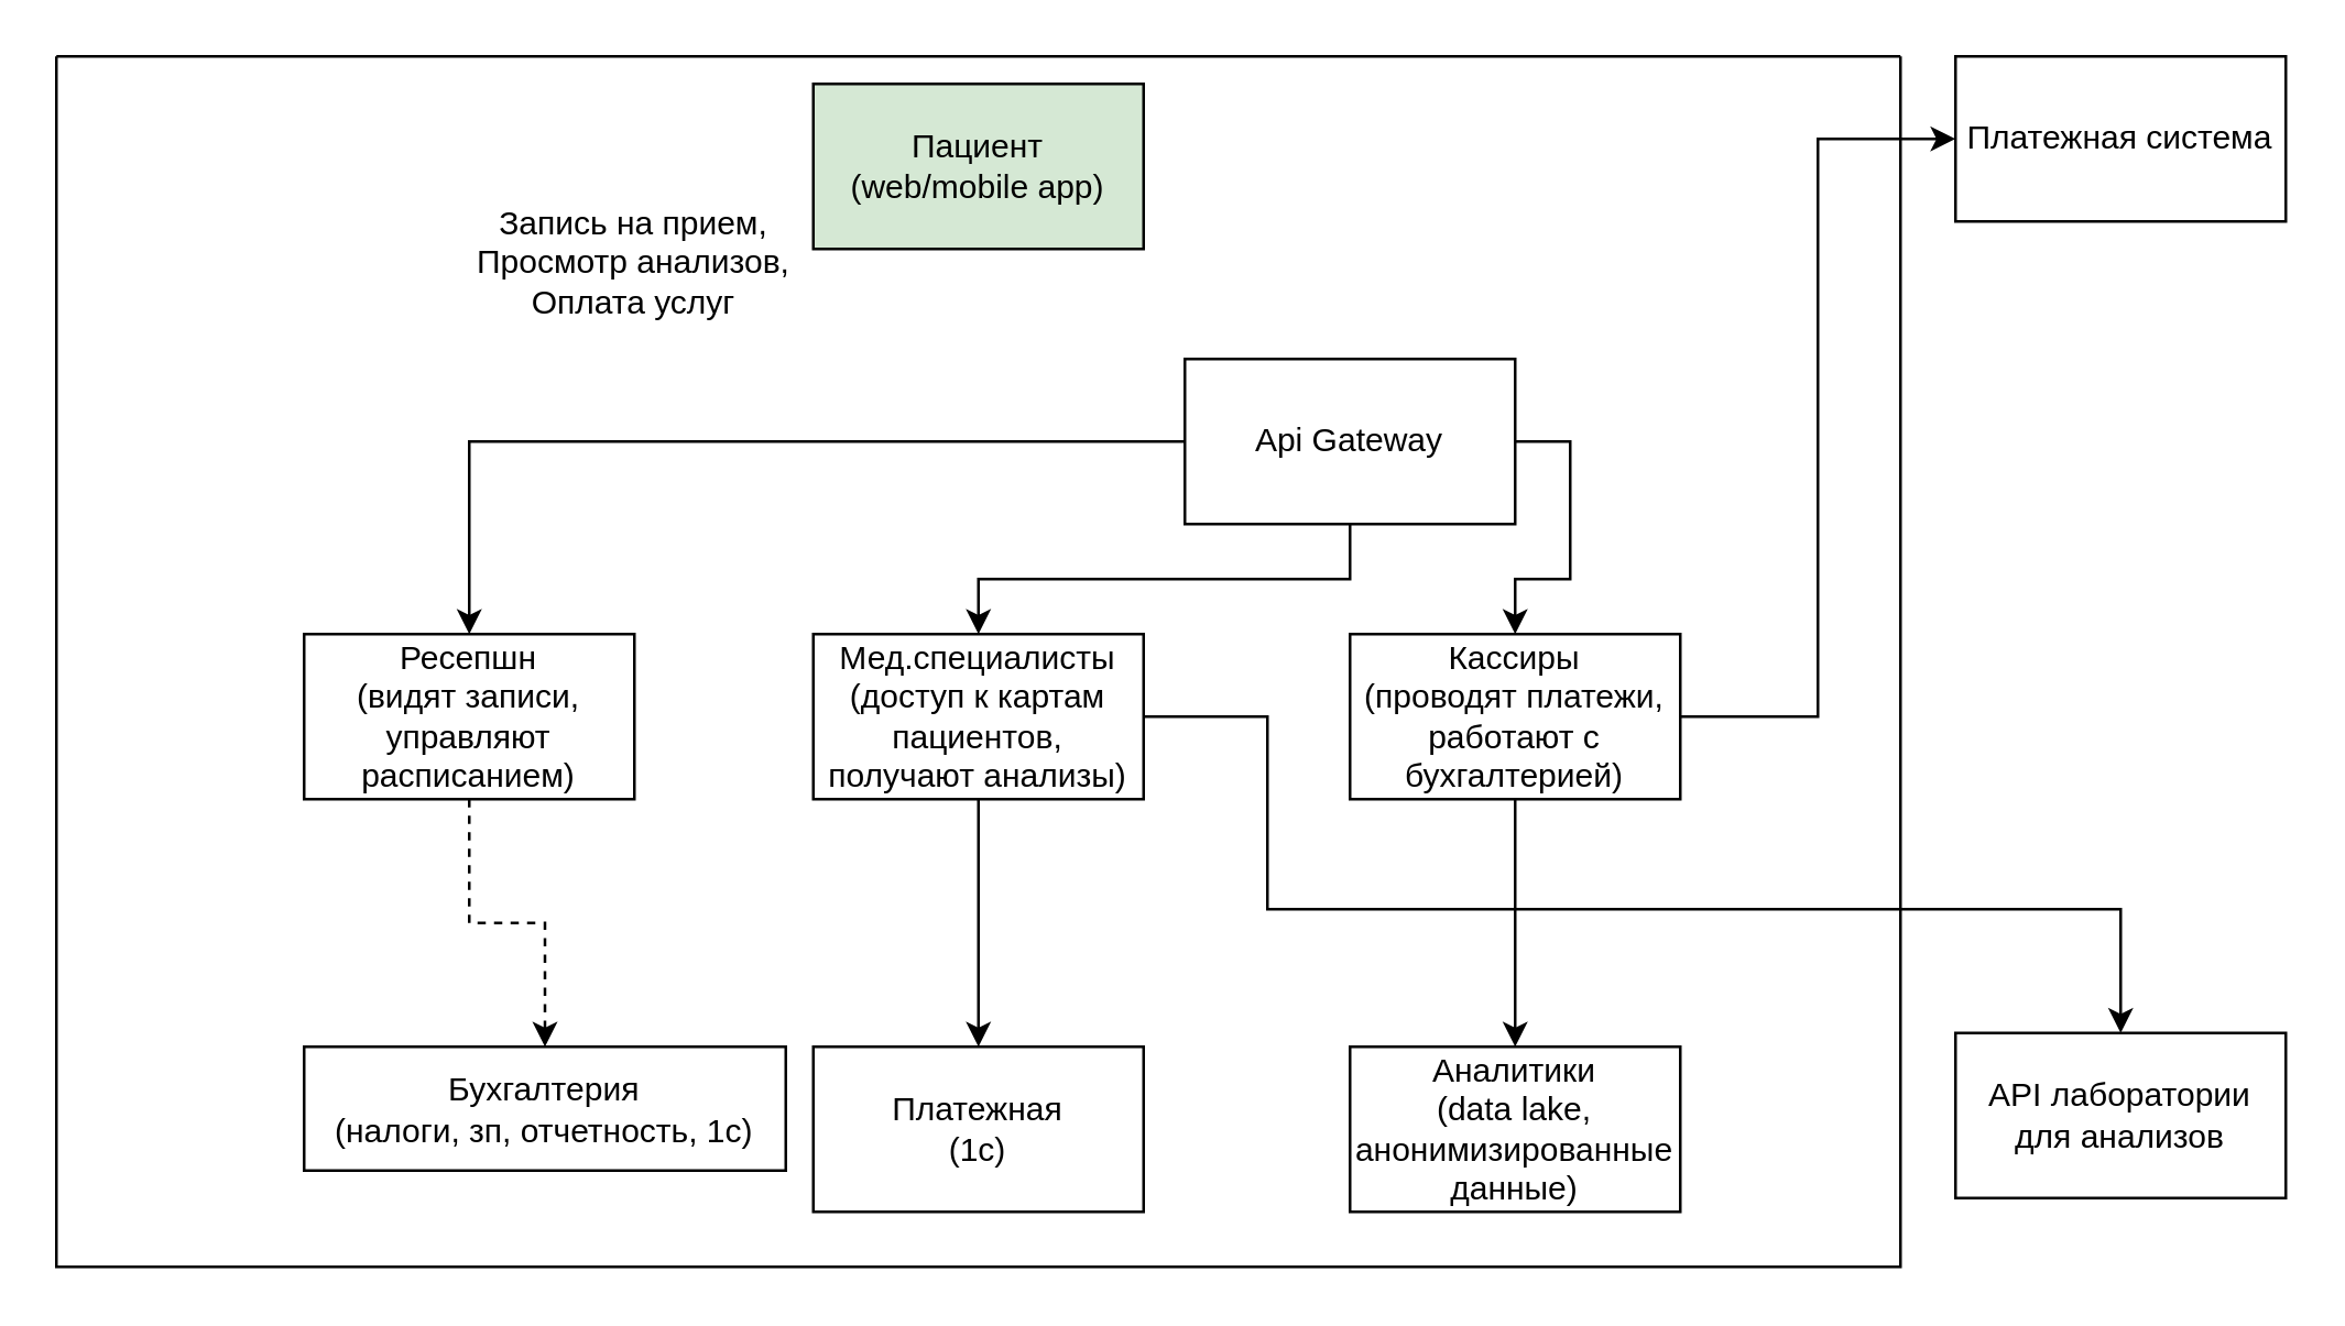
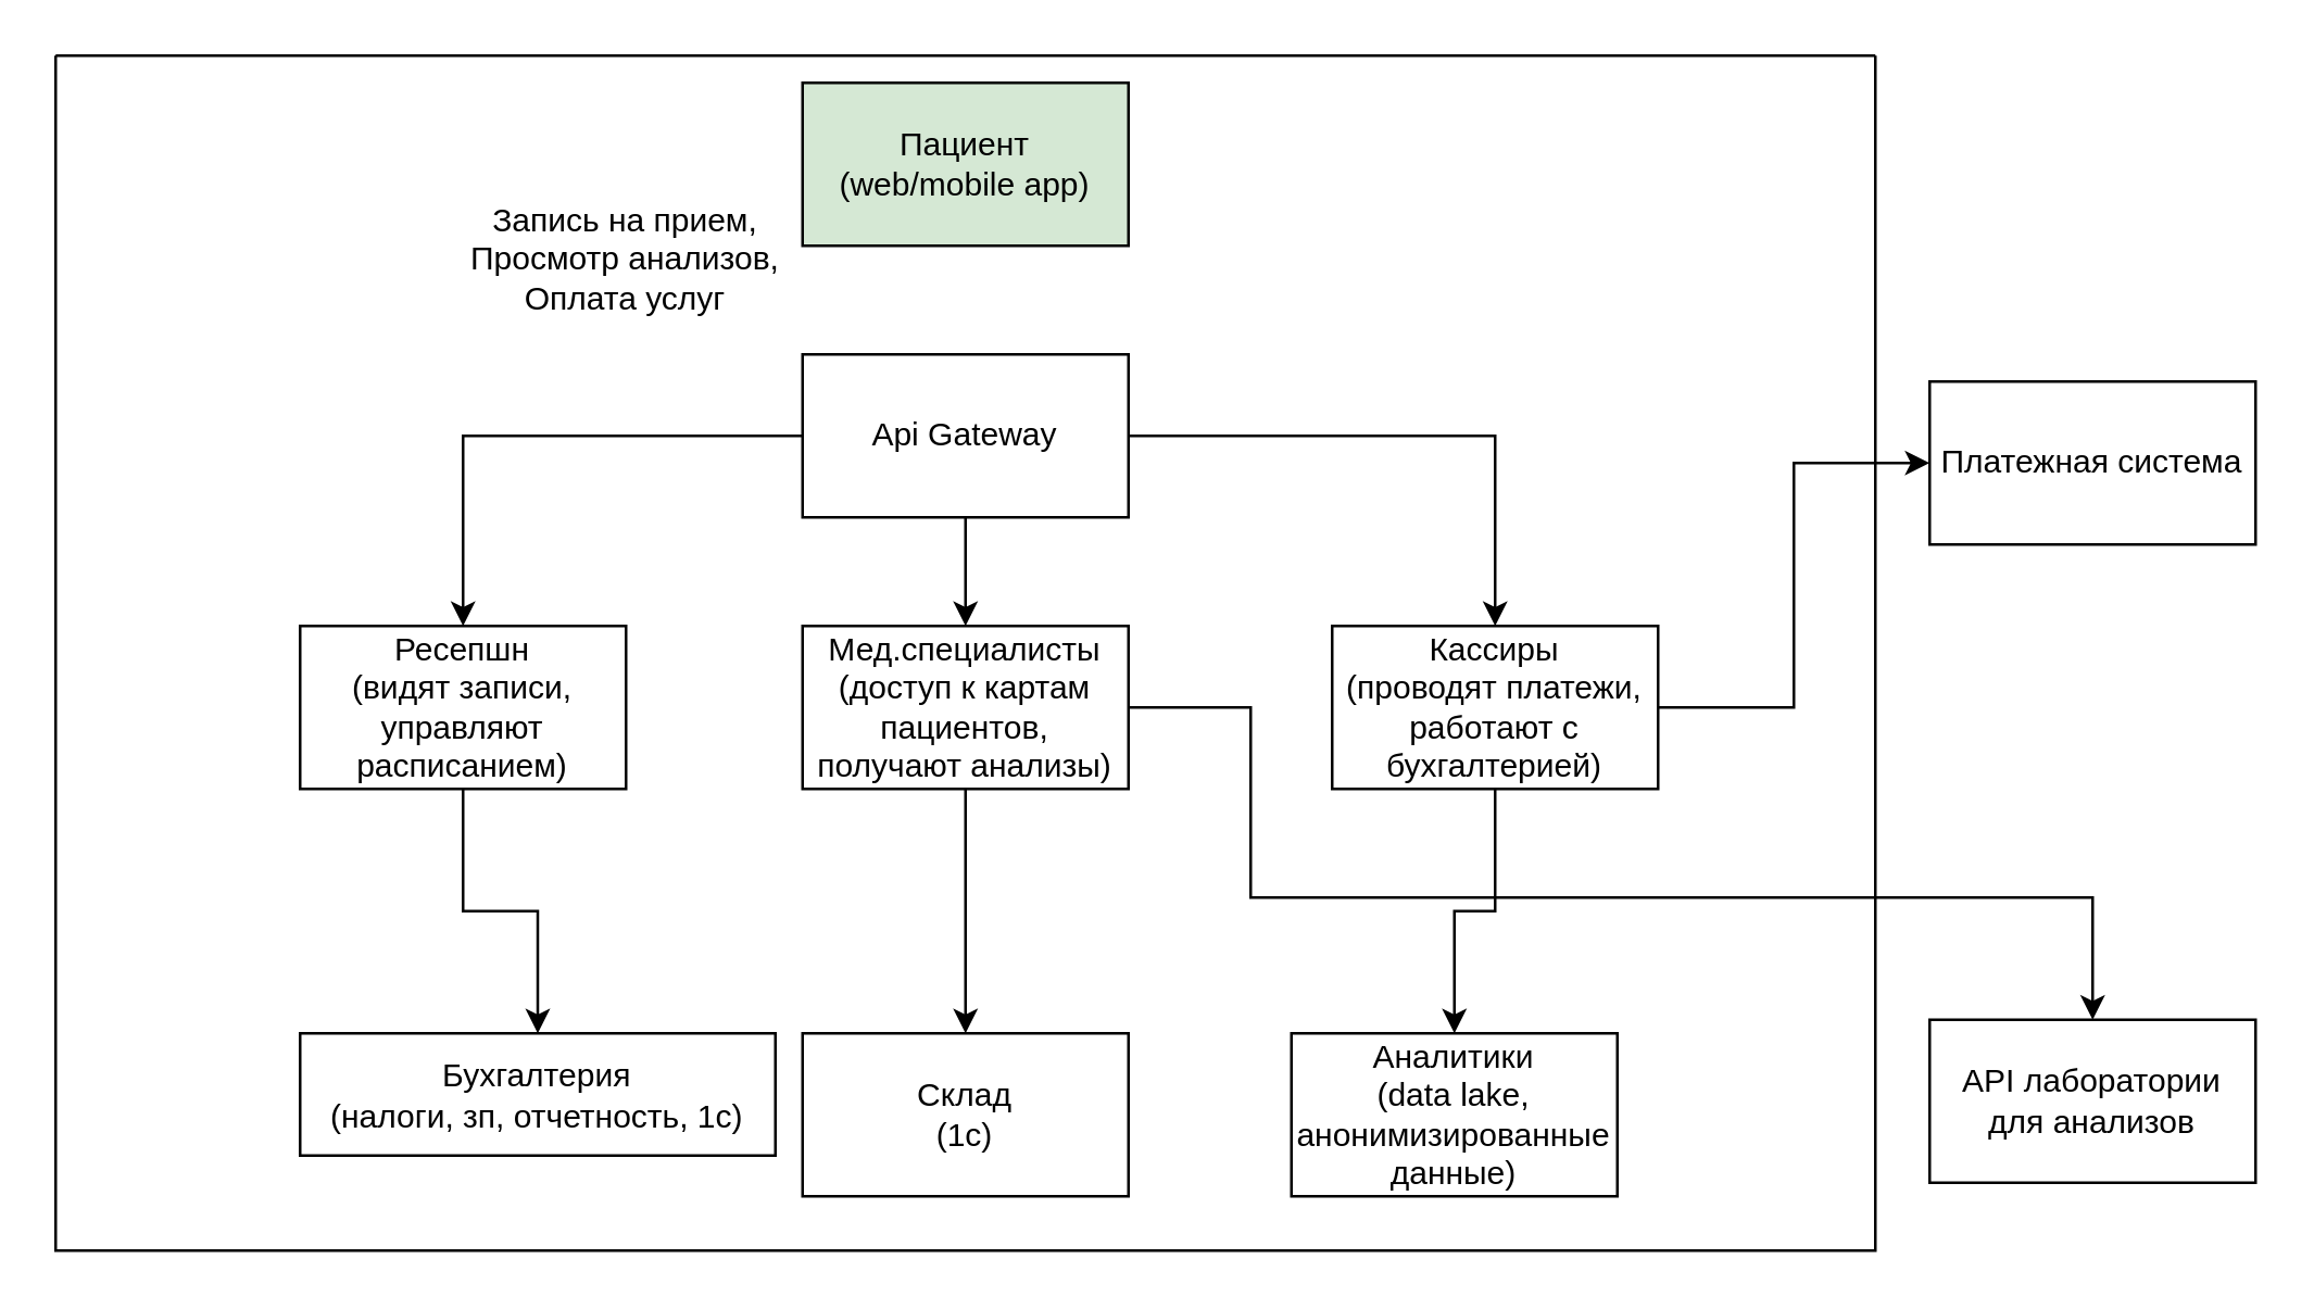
  <mxCell id="0" />
  <mxCell id="1" parent="0" />
  <mxCell id="2" value="" style="swimlane;startSize=0;" vertex="1" parent="1"><mxGeometry x="20" y="20" width="670" height="440" as="geometry" /></mxCell>
  <mxCell id="3" value="Пациент&lt;div&gt;(web/mobile app)&lt;/div&gt;" style="rounded=0;whiteSpace=wrap;html=1;fillColor=#d5e8d4;" vertex="1" parent="2"><mxGeometry x="275" y="10" width="120" height="60" as="geometry" /></mxCell>
  <mxCell id="4" style="edgeStyle=orthogonalEdgeStyle;rounded=0;orthogonalLoop=1;jettySize=auto;html=1;exitX=1;exitY=0.5;exitDx=0;exitDy=0;entryX=0.5;entryY=0;entryDx=0;entryDy=0;" edge="1" parent="2" source="7" target="13"><mxGeometry relative="1" as="geometry" /></mxCell>
  <mxCell id="5" style="edgeStyle=orthogonalEdgeStyle;rounded=0;orthogonalLoop=1;jettySize=auto;html=1;exitX=0.5;exitY=1;exitDx=0;exitDy=0;entryX=0.5;entryY=0;entryDx=0;entryDy=0;" edge="1" parent="2" source="7" target="11"><mxGeometry relative="1" as="geometry" /></mxCell>
  <mxCell id="6" style="edgeStyle=orthogonalEdgeStyle;rounded=0;orthogonalLoop=1;jettySize=auto;html=1;exitX=0;exitY=0.5;exitDx=0;exitDy=0;entryX=0.5;entryY=0;entryDx=0;entryDy=0;" edge="1" parent="2" source="7" target="9"><mxGeometry relative="1" as="geometry" /></mxCell>
- <mxCell id="7" value="Api Gateway" style="rounded=0;whiteSpace=wrap;html=1;" vertex="1" parent="2"><mxGeometry x="410" y="110" width="120" height="60" as="geometry" /></mxCell>
- <mxCell id="8" style="edgeStyle=orthogonalEdgeStyle;rounded=0;orthogonalLoop=1;jettySize=auto;html=1;exitX=0.5;exitY=1;exitDx=0;exitDy=0;entryX=0.5;entryY=0;entryDx=0;entryDy=0;dashed=1;" edge="1" parent="2" source="9" target="15"><mxGeometry relative="1" as="geometry" /></mxCell>
+ <mxCell id="7" value="Api Gateway" style="rounded=0;whiteSpace=wrap;html=1;" vertex="1" parent="2"><mxGeometry x="275" y="110" width="120" height="60" as="geometry" /></mxCell>
+ <mxCell id="8" style="edgeStyle=orthogonalEdgeStyle;rounded=0;orthogonalLoop=1;jettySize=auto;html=1;exitX=0.5;exitY=1;exitDx=0;exitDy=0;entryX=0.5;entryY=0;entryDx=0;entryDy=0;" edge="1" parent="2" source="9" target="15"><mxGeometry relative="1" as="geometry" /></mxCell>
  <mxCell id="9" value="Ресепшн&lt;div&gt;(видят записи, управляют расписанием)&lt;/div&gt;" style="rounded=0;whiteSpace=wrap;html=1;" vertex="1" parent="2"><mxGeometry x="90" y="210" width="120" height="60" as="geometry" /></mxCell>
  <mxCell id="10" style="edgeStyle=orthogonalEdgeStyle;rounded=0;orthogonalLoop=1;jettySize=auto;html=1;exitX=0.5;exitY=1;exitDx=0;exitDy=0;entryX=0.5;entryY=0;entryDx=0;entryDy=0;" edge="1" parent="2" source="11" target="14"><mxGeometry relative="1" as="geometry" /></mxCell>
  <mxCell id="11" value="Мед.специалисты&lt;div&gt;(доступ к картам пациентов, получают анализы)&lt;/div&gt;" style="rounded=0;whiteSpace=wrap;html=1;" vertex="1" parent="2"><mxGeometry x="275" y="210" width="120" height="60" as="geometry" /></mxCell>
  <mxCell id="12" style="edgeStyle=orthogonalEdgeStyle;rounded=0;orthogonalLoop=1;jettySize=auto;html=1;exitX=0.5;exitY=1;exitDx=0;exitDy=0;entryX=0.5;entryY=0;entryDx=0;entryDy=0;" edge="1" parent="2" source="13" target="16"><mxGeometry relative="1" as="geometry" /></mxCell>
  <mxCell id="13" value="Кассиры&lt;div&gt;(проводят платежи,&lt;/div&gt;&lt;div&gt;работают с бухгалтерией)&lt;/div&gt;" style="rounded=0;whiteSpace=wrap;html=1;" vertex="1" parent="2"><mxGeometry x="470" y="210" width="120" height="60" as="geometry" /></mxCell>
- <mxCell id="14" value="Платежная&lt;div&gt;(1с)&lt;/div&gt;" style="rounded=0;whiteSpace=wrap;html=1;" vertex="1" parent="2"><mxGeometry x="275" y="360" width="120" height="60" as="geometry" /></mxCell>
+ <mxCell id="14" value="Склад&lt;div&gt;(1с)&lt;/div&gt;" style="rounded=0;whiteSpace=wrap;html=1;" vertex="1" parent="2"><mxGeometry x="275" y="360" width="120" height="60" as="geometry" /></mxCell>
  <mxCell id="15" value="Бухгалтерия&lt;br&gt;(налоги, зп, отчетность, 1с)" style="rounded=0;whiteSpace=wrap;html=1;" vertex="1" parent="2"><mxGeometry x="90" y="360" width="175" height="45" as="geometry" /></mxCell>
- <mxCell id="16" value="Аналитики&lt;div&gt;(data lake, анонимизированные данные)&lt;/div&gt;" style="rounded=0;whiteSpace=wrap;html=1;" vertex="1" parent="2"><mxGeometry x="470" y="360" width="120" height="60" as="geometry" /></mxCell>
+ <mxCell id="16" value="Аналитики&lt;div&gt;(data lake, анонимизированные данные)&lt;/div&gt;" style="rounded=0;whiteSpace=wrap;html=1;" vertex="1" parent="2"><mxGeometry x="455" y="360" width="120" height="60" as="geometry" /></mxCell>
  <mxCell id="17" value="Запись на прием,&lt;div&gt;Просмотр анализов,&lt;/div&gt;&lt;div&gt;Оплата услуг&lt;/div&gt;" style="text;html=1;align=center;verticalAlign=middle;whiteSpace=wrap;rounded=0;" vertex="1" parent="2"><mxGeometry x="120" y="50" width="180" height="50" as="geometry" /></mxCell>
  <mxCell id="18" value="API лаборатории для анализов" style="rounded=0;whiteSpace=wrap;html=1;" vertex="1" parent="1"><mxGeometry x="710" y="375" width="120" height="60" as="geometry" /></mxCell>
- <mxCell id="19" value="Платежная система" style="rounded=0;whiteSpace=wrap;html=1;" vertex="1" parent="1"><mxGeometry x="710" y="20" width="120" height="60" as="geometry" /></mxCell>
+ <mxCell id="19" value="Платежная система" style="rounded=0;whiteSpace=wrap;html=1;" vertex="1" parent="1"><mxGeometry x="710" y="140" width="120" height="60" as="geometry" /></mxCell>
  <mxCell id="20" style="edgeStyle=orthogonalEdgeStyle;rounded=0;orthogonalLoop=1;jettySize=auto;html=1;exitX=1;exitY=0.5;exitDx=0;exitDy=0;entryX=0;entryY=0.5;entryDx=0;entryDy=0;" edge="1" parent="1" source="13" target="19"><mxGeometry relative="1" as="geometry" /></mxCell>
  <mxCell id="21" style="edgeStyle=orthogonalEdgeStyle;rounded=0;orthogonalLoop=1;jettySize=auto;html=1;exitX=1;exitY=0.5;exitDx=0;exitDy=0;entryX=0.5;entryY=0;entryDx=0;entryDy=0;" edge="1" parent="1" source="11" target="18"><mxGeometry relative="1" as="geometry"><Array as="points"><mxPoint x="460" y="260" /><mxPoint x="460" y="330" /><mxPoint x="770" y="330" /></Array></mxGeometry></mxCell>
